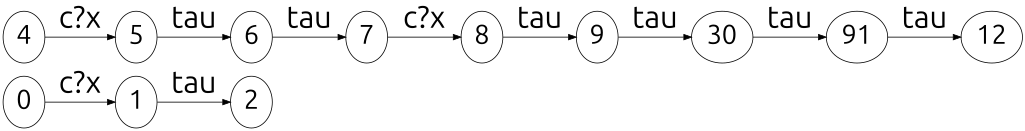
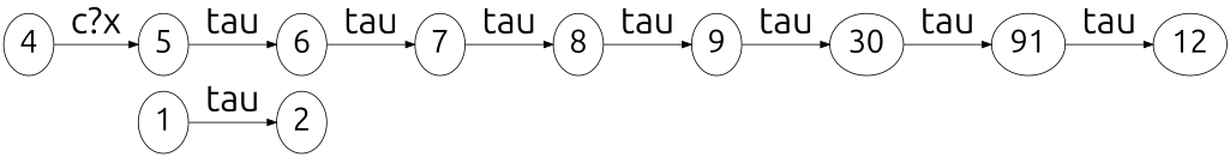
  digraph {
    fontname=Ubuntu
    rankdir=LR
    node [fontname=Ubuntu fontsize=35]
    edge [fontname=Ubuntu fontsize=40]
-   0
    1
    2
    4
    5
    6
    7
    8
    9
    n10 [label=30]
    n11 [label=91]
    12
-   0 -> 1 [label="c?x"]
    1 -> 2 [label=tau]
    4 -> 5 [label="c?x"]
    5 -> 6 [label=tau]
    6 -> 7 [label=tau]
-   7 -> 8 [label="c?x"]
+   7 -> 8 [label=tau]
    8 -> 9 [label=tau]
    9 -> n10 [label=tau]
    n10 -> n11 [label=tau]
    n11 -> 12 [label=tau]
  }
